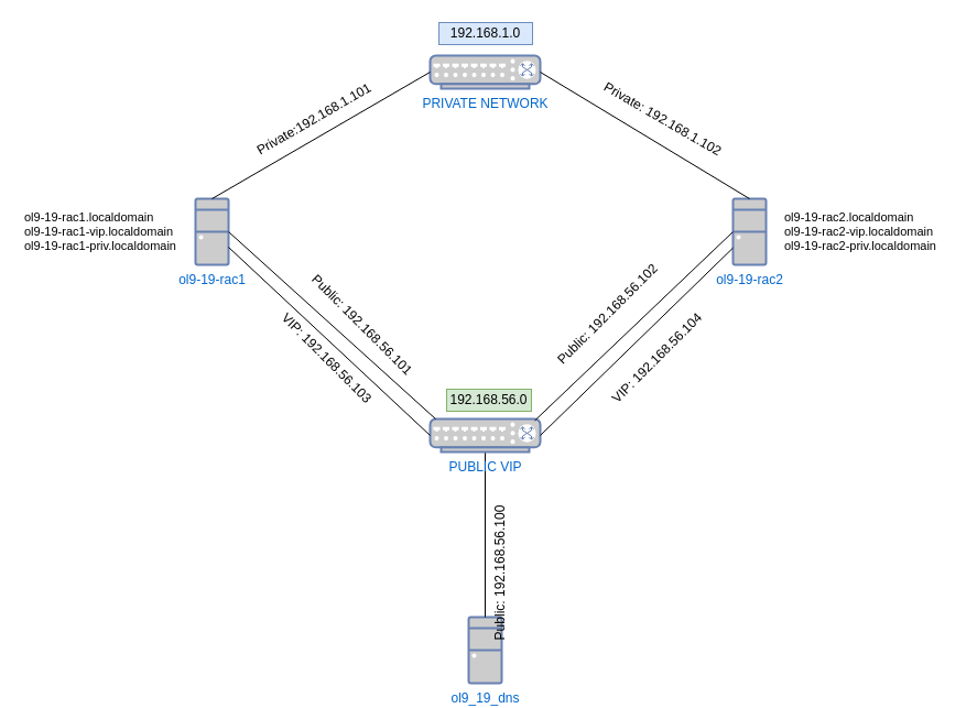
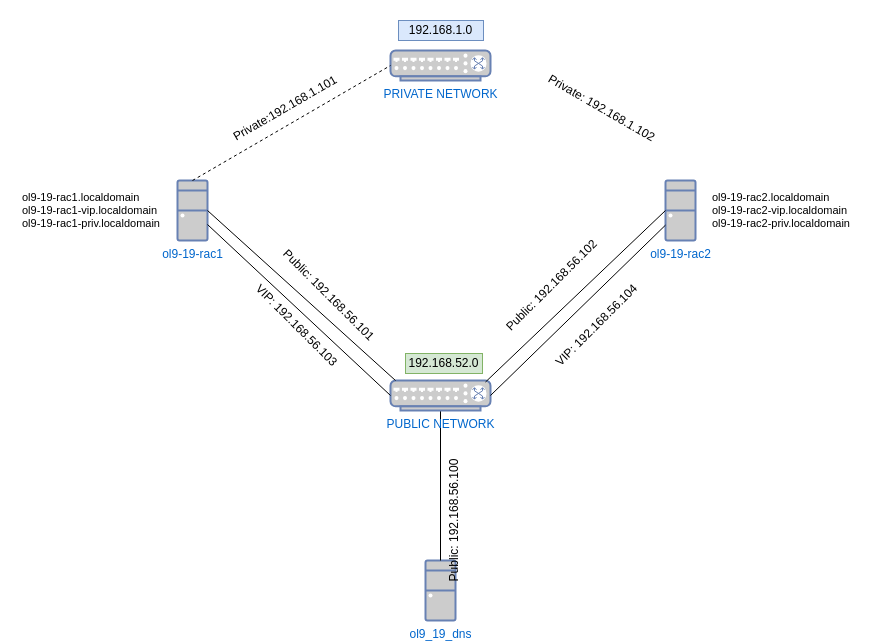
  <mxCell id="0" />
  <mxCell id="1" parent="0" />
  <mxCell id="2" value="ol9-19-rac1" style="fontColor=#0066CC;verticalAlign=top;verticalLabelPosition=bottom;labelPosition=center;align=center;html=1;outlineConnect=0;fillColor=#CCCCCC;strokeColor=#6881B3;gradientColor=none;gradientDirection=north;strokeWidth=2;shape=mxgraph.networks.desktop_pc;" vertex="1" parent="1"><mxGeometry x="177" y="180" width="30" height="60" as="geometry" /></mxCell>
  <mxCell id="3" value="ol9-19-rac2" style="fontColor=#0066CC;verticalAlign=top;verticalLabelPosition=bottom;labelPosition=center;align=center;html=1;outlineConnect=0;fillColor=#CCCCCC;strokeColor=#6881B3;gradientColor=none;gradientDirection=north;strokeWidth=2;shape=mxgraph.networks.desktop_pc;" vertex="1" parent="1"><mxGeometry x="665" y="180" width="30" height="60" as="geometry" /></mxCell>
  <mxCell id="4" value="ol9_19_dns" style="fontColor=#0066CC;verticalAlign=top;verticalLabelPosition=bottom;labelPosition=center;align=center;html=1;outlineConnect=0;fillColor=#CCCCCC;strokeColor=#6881B3;gradientColor=none;gradientDirection=north;strokeWidth=2;shape=mxgraph.networks.desktop_pc;" vertex="1" parent="1"><mxGeometry x="425" y="560" width="30" height="60" as="geometry" /></mxCell>
  <mxCell id="5" style="edgeStyle=none;rounded=0;orthogonalLoop=1;jettySize=auto;html=1;strokeColor=default;align=center;verticalAlign=middle;fontFamily=Helvetica;fontSize=11;fontColor=default;labelBackgroundColor=default;endArrow=none;endFill=0;" edge="1" parent="1" source="6" target="4"><mxGeometry relative="1" as="geometry" /></mxCell>
- <mxCell id="6" value="PUBLIC VIP" style="fontColor=#0066CC;verticalAlign=top;verticalLabelPosition=bottom;labelPosition=center;align=center;html=1;outlineConnect=0;fillColor=#CCCCCC;strokeColor=#6881B3;gradientColor=none;gradientDirection=north;strokeWidth=2;shape=mxgraph.networks.switch;" vertex="1" parent="1"><mxGeometry x="390" y="380" width="100" height="30" as="geometry" /></mxCell>
- <mxCell id="7" value="192.168.56.0" style="text;html=1;align=center;verticalAlign=middle;whiteSpace=wrap;rounded=0;fillColor=#d5e8d4;strokeColor=#82b366;" vertex="1" parent="1"><mxGeometry x="405" y="353" width="77" height="20" as="geometry" /></mxCell>
+ <mxCell id="6" value="PUBLIC NETWORK" style="fontColor=#0066CC;verticalAlign=top;verticalLabelPosition=bottom;labelPosition=center;align=center;html=1;outlineConnect=0;fillColor=#CCCCCC;strokeColor=#6881B3;gradientColor=none;gradientDirection=north;strokeWidth=2;shape=mxgraph.networks.switch;" vertex="1" parent="1"><mxGeometry x="390" y="380" width="100" height="30" as="geometry" /></mxCell>
+ <mxCell id="7" value="192.168.52.0" style="text;html=1;align=center;verticalAlign=middle;whiteSpace=wrap;rounded=0;fillColor=#d5e8d4;strokeColor=#82b366;" vertex="1" parent="1"><mxGeometry x="405" y="353" width="77" height="20" as="geometry" /></mxCell>
  <mxCell id="8" value="PRIVATE NETWORK" style="fontColor=#0066CC;verticalAlign=top;verticalLabelPosition=bottom;labelPosition=center;align=center;html=1;outlineConnect=0;fillColor=#CCCCCC;strokeColor=#6881B3;gradientColor=none;gradientDirection=north;strokeWidth=2;shape=mxgraph.networks.switch;" vertex="1" parent="1"><mxGeometry x="390" y="50" width="100" height="30" as="geometry" /></mxCell>
  <mxCell id="9" value="192.168.1.0" style="text;html=1;align=center;verticalAlign=middle;whiteSpace=wrap;rounded=0;fillColor=#dae8fc;strokeColor=#6c8ebf;" vertex="1" parent="1"><mxGeometry x="398" y="20" width="85" height="20" as="geometry" /></mxCell>
- <mxCell id="10" value="" style="endArrow=none;html=1;rounded=0;exitX=0.5;exitY=0;exitDx=0;exitDy=0;exitPerimeter=0;entryX=0;entryY=0.5;entryDx=0;entryDy=0;entryPerimeter=0;endFill=0;" edge="1" parent="1" source="2" target="8"><mxGeometry width="50" height="50" relative="1" as="geometry"><mxPoint x="235" y="160" as="sourcePoint" /><mxPoint x="285" y="110" as="targetPoint" /></mxGeometry></mxCell>
- <mxCell id="11" value="" style="endArrow=none;html=1;rounded=0;exitX=0.5;exitY=0;exitDx=0;exitDy=0;exitPerimeter=0;entryX=1;entryY=0.5;entryDx=0;entryDy=0;entryPerimeter=0;endFill=0;" edge="1" parent="1" source="3" target="8"><mxGeometry width="50" height="50" relative="1" as="geometry"><mxPoint x="635" y="100" as="sourcePoint" /><mxPoint x="685" y="50" as="targetPoint" /></mxGeometry></mxCell>
+ <mxCell id="10" value="" style="endArrow=none;html=1;rounded=0;exitX=0.5;exitY=0;exitDx=0;exitDy=0;exitPerimeter=0;entryX=0;entryY=0.5;entryDx=0;entryDy=0;entryPerimeter=0;endFill=0;dashed=1;" edge="1" parent="1" source="2" target="8"><mxGeometry width="50" height="50" relative="1" as="geometry"><mxPoint x="235" y="160" as="sourcePoint" /><mxPoint x="285" y="110" as="targetPoint" /></mxGeometry></mxCell>
  <mxCell id="12" value="Private:192.168.1.101" style="text;html=1;align=center;verticalAlign=middle;whiteSpace=wrap;rounded=0;rotation=-30;" vertex="1" parent="1"><mxGeometry x="255" y="93" width="60" height="30" as="geometry" /></mxCell>
  <mxCell id="13" value="Private: 192.168.1.102" style="text;html=1;align=center;verticalAlign=middle;whiteSpace=wrap;rounded=0;rotation=30;" vertex="1" parent="1"><mxGeometry x="535" y="93" width="133" height="30" as="geometry" /></mxCell>
  <mxCell id="14" value="" style="endArrow=none;html=1;rounded=0;strokeColor=default;align=center;verticalAlign=middle;fontFamily=Helvetica;fontSize=11;fontColor=default;labelBackgroundColor=default;exitX=1;exitY=0.5;exitDx=0;exitDy=0;exitPerimeter=0;" edge="1" parent="1" source="2"><mxGeometry width="50" height="50" relative="1" as="geometry"><mxPoint x="375" y="290" as="sourcePoint" /><mxPoint x="395" y="380" as="targetPoint" /></mxGeometry></mxCell>
  <mxCell id="15" value="" style="endArrow=none;html=1;rounded=0;strokeColor=default;align=center;verticalAlign=middle;fontFamily=Helvetica;fontSize=11;fontColor=default;labelBackgroundColor=default;exitX=0;exitY=0.5;exitDx=0;exitDy=0;exitPerimeter=0;entryX=0.95;entryY=0.05;entryDx=0;entryDy=0;entryPerimeter=0;" edge="1" parent="1" source="3" target="6"><mxGeometry width="50" height="50" relative="1" as="geometry"><mxPoint x="405" y="160" as="sourcePoint" /><mxPoint x="585" y="332" as="targetPoint" /></mxGeometry></mxCell>
  <mxCell id="16" value="Public: 192.168.56.101" style="text;html=1;align=center;verticalAlign=middle;whiteSpace=wrap;rounded=0;rotation=45;" vertex="1" parent="1"><mxGeometry x="247.32" y="280" width="162.68" height="30" as="geometry" /></mxCell>
  <mxCell id="17" value="Public: 192.168.56.102" style="text;html=1;align=center;verticalAlign=middle;whiteSpace=wrap;rounded=0;rotation=-45;" vertex="1" parent="1"><mxGeometry x="470" y="270" width="163" height="30" as="geometry" /></mxCell>
  <mxCell id="18" value="" style="endArrow=none;html=1;rounded=0;strokeColor=default;align=center;verticalAlign=middle;fontFamily=Helvetica;fontSize=11;fontColor=default;labelBackgroundColor=default;exitX=0;exitY=0.5;exitDx=0;exitDy=0;exitPerimeter=0;" edge="1" parent="1" source="6" target="2"><mxGeometry width="50" height="50" relative="1" as="geometry"><mxPoint x="145" y="460" as="sourcePoint" /><mxPoint x="195" y="410" as="targetPoint" /></mxGeometry></mxCell>
  <mxCell id="19" value="" style="endArrow=none;html=1;rounded=0;strokeColor=default;align=center;verticalAlign=middle;fontFamily=Helvetica;fontSize=11;fontColor=default;labelBackgroundColor=default;exitX=1;exitY=0.5;exitDx=0;exitDy=0;exitPerimeter=0;" edge="1" parent="1" source="6" target="3"><mxGeometry width="50" height="50" relative="1" as="geometry"><mxPoint x="605" y="440" as="sourcePoint" /><mxPoint x="655" y="390" as="targetPoint" /></mxGeometry></mxCell>
  <mxCell id="20" value="VIP: 192.168.56.103" style="text;html=1;align=center;verticalAlign=middle;whiteSpace=wrap;rounded=0;rotation=45;" vertex="1" parent="1"><mxGeometry x="215" y="310" width="162.68" height="30" as="geometry" /></mxCell>
  <mxCell id="21" value="VIP: 192.168.56.104" style="text;html=1;align=center;verticalAlign=middle;whiteSpace=wrap;rounded=0;rotation=-45;" vertex="1" parent="1"><mxGeometry x="515" y="310" width="162.68" height="30" as="geometry" /></mxCell>
  <mxCell id="22" value="ol9-19-rac1.localdomain&lt;br&gt;ol9-19-rac1-vip.localdomain&lt;br&gt;ol9-19-rac1-priv.localdomain" style="text;html=1;align=left;verticalAlign=middle;whiteSpace=wrap;rounded=0;fontFamily=Helvetica;fontSize=11;labelBackgroundColor=default;" vertex="1" parent="1"><mxGeometry x="20" y="190" width="155" height="40" as="geometry" /></mxCell>
  <mxCell id="23" value="ol9-19-rac2.localdomain&lt;br&gt;ol9-19-rac2-vip.localdomain&lt;br&gt;ol9-19-rac2-priv.localdomain" style="text;html=1;align=left;verticalAlign=middle;whiteSpace=wrap;rounded=0;fontFamily=Helvetica;fontSize=11;labelBackgroundColor=default;" vertex="1" parent="1"><mxGeometry x="710" y="190" width="155" height="40" as="geometry" /></mxCell>
  <mxCell id="24" value="Public: 192.168.56.100" style="text;html=1;align=center;verticalAlign=middle;whiteSpace=wrap;rounded=0;rotation=-90;" vertex="1" parent="1"><mxGeometry x="372" y="505" width="163" height="30" as="geometry" /></mxCell>
